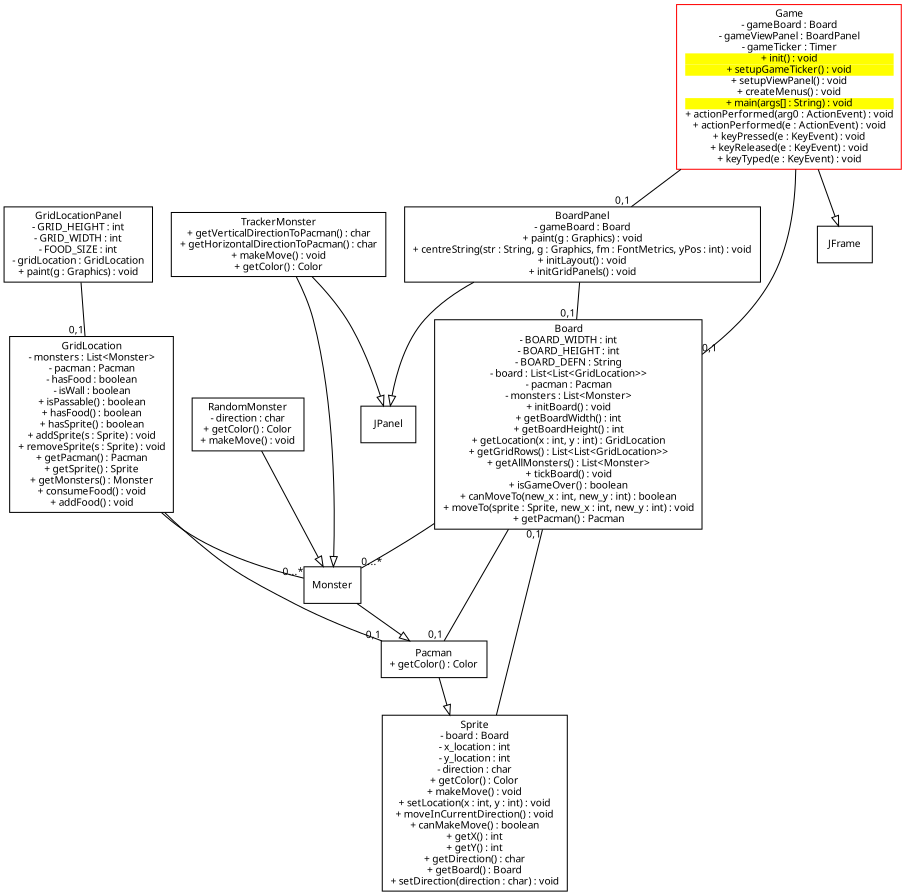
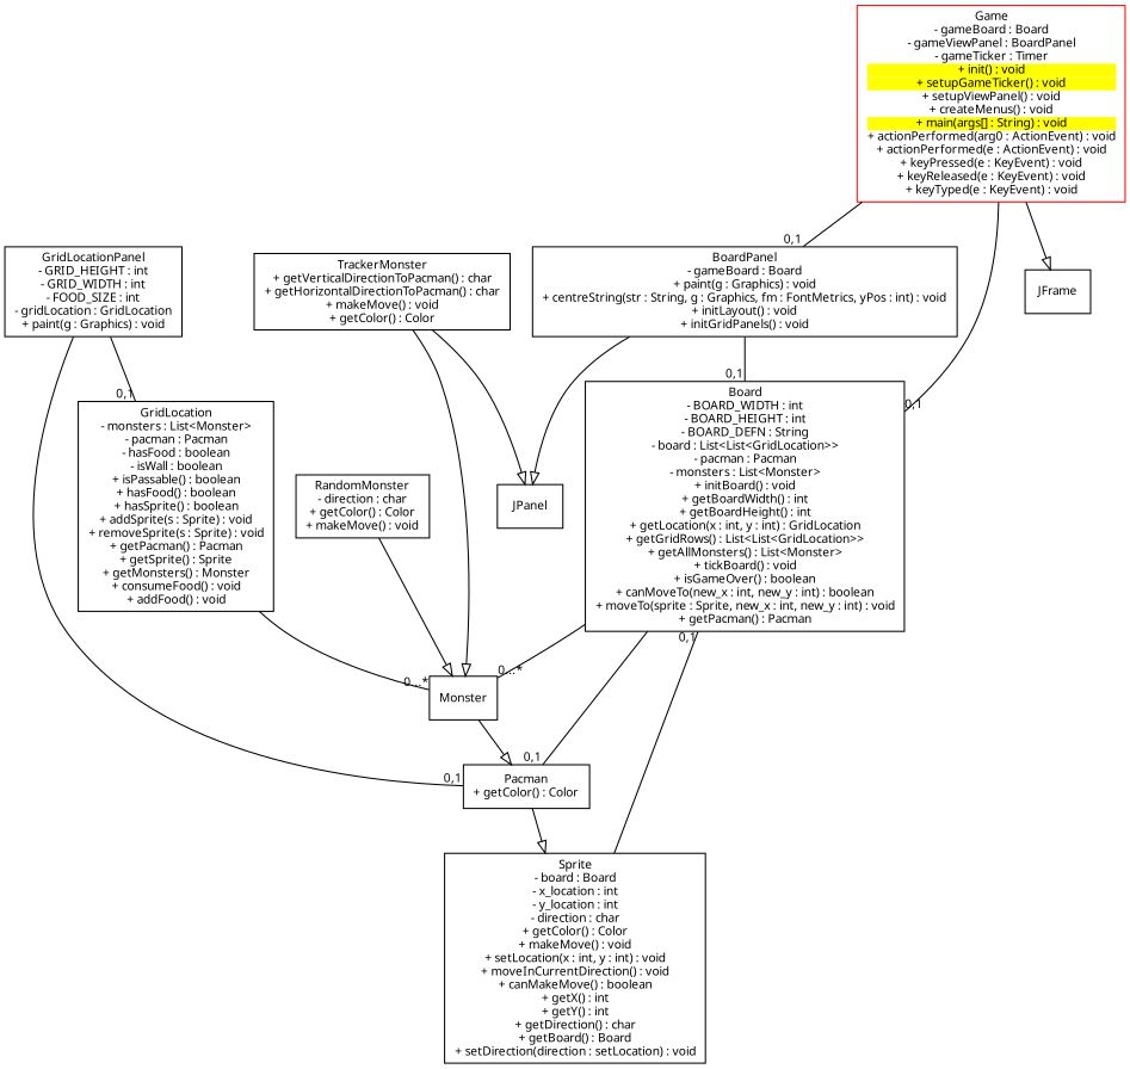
  digraph {
    fontname="Noto Sans"
    fontsize=10
    node [fontname="Noto Sans" fontsize=10 shape=record]
    edge [arrowhead=none fontname="Noto Sans" fontsize=10]
    n1 [label=<<table border="0" cellborder="0" cellpadding="0" cellspacing="0"><tr><td>Board</td></tr><tr><td></td></tr><tr><td>- BOARD_WIDTH : int</td></tr><tr><td>- BOARD_HEIGHT : int</td></tr><tr><td>- BOARD_DEFN : String</td></tr><tr><td>- board : List&lt;List&lt;GridLocation&gt;&gt;</td></tr><tr><td>- pacman : Pacman</td></tr><tr><td>- monsters : List&lt;Monster&gt;</td></tr><tr><td></td></tr><tr><td>+ initBoard() : void</td></tr><tr><td>+ getBoardWidth() : int</td></tr><tr><td>+ getBoardHeight() : int</td></tr><tr><td>+ getLocation(x : int, y : int) : GridLocation</td></tr><tr><td>+ getGridRows() : List&lt;List&lt;GridLocation&gt;&gt;</td></tr><tr><td>+ getAllMonsters() : List&lt;Monster&gt;</td></tr><tr><td>+ tickBoard() : void</td></tr><tr><td>+ isGameOver() : boolean</td></tr><tr><td>+ canMoveTo(new_x : int, new_y : int) : boolean</td></tr><tr><td>+ moveTo(sprite : Sprite, new_x : int, new_y : int) : void</td></tr><tr><td>+ getPacman() : Pacman</td></tr></table>>]
    n2 [label=<<table border="0" cellborder="0" cellpadding="0" cellspacing="0"><tr><td>Pacman</td></tr><tr><td></td></tr><tr><td></td></tr><tr><td>+ getColor() : Color</td></tr></table>>]
    n3 [label=<<table border="0" cellborder="0" cellpadding="0" cellspacing="0"><tr><td>Monster</td></tr><tr><td></td></tr><tr><td></td></tr></table>> lable="{Monster}"]
-   n4 [label=<<table border="0" cellborder="0" cellpadding="0" cellspacing="0"><tr><td>Sprite</td></tr><tr><td></td></tr><tr><td>- board : Board</td></tr><tr><td>- x_location : int</td></tr><tr><td>- y_location : int</td></tr><tr><td>- direction : char</td></tr><tr><td></td></tr><tr><td>+ getColor() : Color</td></tr><tr><td>+ makeMove() : void</td></tr><tr><td>+ setLocation(x : int, y : int) : void</td></tr><tr><td>+ moveInCurrentDirection() : void</td></tr><tr><td>+ canMakeMove() : boolean</td></tr><tr><td>+ getX() : int</td></tr><tr><td>+ getY() : int</td></tr><tr><td>+ getDirection() : char</td></tr><tr><td>+ getBoard() : Board</td></tr><tr><td>+ setDirection(direction : char) : void</td></tr></table>> lable="{Sprite}"]
+   n4 [label=<<table border="0" cellborder="0" cellpadding="0" cellspacing="0"><tr><td>Sprite</td></tr><tr><td></td></tr><tr><td>- board : Board</td></tr><tr><td>- x_location : int</td></tr><tr><td>- y_location : int</td></tr><tr><td>- direction : char</td></tr><tr><td></td></tr><tr><td>+ getColor() : Color</td></tr><tr><td>+ makeMove() : void</td></tr><tr><td>+ setLocation(x : int, y : int) : void</td></tr><tr><td>+ moveInCurrentDirection() : void</td></tr><tr><td>+ canMakeMove() : boolean</td></tr><tr><td>+ getX() : int</td></tr><tr><td>+ getY() : int</td></tr><tr><td>+ getDirection() : char</td></tr><tr><td>+ getBoard() : Board</td></tr><tr><td>+ setDirection(direction : setLocation) : void</td></tr></table>> lable="{Sprite}"]
    n5 [label=<<table border="0" cellborder="0" cellpadding="0" cellspacing="0"><tr><td>GridLocation</td></tr><tr><td></td></tr><tr><td>- monsters : List&lt;Monster&gt;</td></tr><tr><td>- pacman : Pacman</td></tr><tr><td>- hasFood : boolean</td></tr><tr><td>- isWall : boolean</td></tr><tr><td></td></tr><tr><td>+ isPassable() : boolean</td></tr><tr><td>+ hasFood() : boolean</td></tr><tr><td>+ hasSprite() : boolean</td></tr><tr><td>+ addSprite(s : Sprite) : void</td></tr><tr><td>+ removeSprite(s : Sprite) : void</td></tr><tr><td>+ getPacman() : Pacman</td></tr><tr><td>+ getSprite() : Sprite</td></tr><tr><td>+ getMonsters() : Monster</td></tr><tr><td>+ consumeFood() : void</td></tr><tr><td>+ addFood() : void</td></tr></table>>]
    n6 [label=<<table border="0" cellborder="0" cellpadding="0" cellspacing="0"><tr><td>RandomMonster</td></tr><tr><td></td></tr><tr><td>- direction : char</td></tr><tr><td></td></tr><tr><td>+ getColor() : Color</td></tr><tr><td>+ makeMove() : void</td></tr></table>>]
    n7 [label=<<table border="0" cellborder="0" cellpadding="0" cellspacing="0"><tr><td>TrackerMonster</td></tr><tr><td></td></tr><tr><td></td></tr><tr><td>+ getVerticalDirectionToPacman() : char</td></tr><tr><td>+ getHorizontalDirectionToPacman() : char</td></tr><tr><td>+ makeMove() : void</td></tr><tr><td>+ getColor() : Color</td></tr></table>>]
    JPanel [lable="{JPanel}"]
    n9 [label=<<table border="0" cellborder="0" cellpadding="0" cellspacing="0"><tr><td>BoardPanel</td></tr><tr><td></td></tr><tr><td>- gameBoard : Board</td></tr><tr><td></td></tr><tr><td>+ paint(g : Graphics) : void</td></tr><tr><td>+ centreString(str : String, g : Graphics, fm : FontMetrics, yPos : int) : void</td></tr><tr><td>+ initLayout() : void</td></tr><tr><td>+ initGridPanels() : void</td></tr></table>>]
    n10 [color=red label=<<table border="0" cellborder="0" cellpadding="0" cellspacing="0"><tr><td>Game</td></tr><tr><td></td></tr><tr><td>- gameBoard : Board</td></tr><tr><td>- gameViewPanel : BoardPanel</td></tr><tr><td>- gameTicker : Timer</td></tr><tr><td></td></tr><tr><td bgcolor="yellow">+ init() : void</td></tr><tr><td bgcolor="yellow">+ setupGameTicker() : void</td></tr><tr><td>+ setupViewPanel() : void</td></tr><tr><td>+ createMenus() : void</td></tr><tr><td bgcolor="yellow">+ main(args[] : String) : void</td></tr><tr><td>+ actionPerformed(arg0 : ActionEvent) : void</td></tr><tr><td>+ actionPerformed(e : ActionEvent) : void</td></tr><tr><td>+ keyPressed(e : KeyEvent) : void</td></tr><tr><td>+ keyReleased(e : KeyEvent) : void</td></tr><tr><td>+ keyTyped(e : KeyEvent) : void</td></tr></table>>]
    JFrame [lable="{JFrame}"]
    n12 [label=<<table border="0" cellborder="0" cellpadding="0" cellspacing="0"><tr><td>GridLocationPanel</td></tr><tr><td></td></tr><tr><td>- GRID_HEIGHT : int</td></tr><tr><td>- GRID_WIDTH : int</td></tr><tr><td>- FOOD_SIZE : int</td></tr><tr><td>- gridLocation : GridLocation</td></tr><tr><td></td></tr><tr><td>+ paint(g : Graphics) : void</td></tr></table>>]
    n1 -> n2 [headlabel="0,1"]
    n1 -> n3 [headlabel="0...*"]
    n2 -> n4 [arrowhead=empty]
    n3 -> n2 [arrowhead=empty]
    n4 -> n1 [headlabel="0,1"]
-   n5 -> n2 [headlabel="0,1"]
+   n12 -> n2 [headlabel="0,1"]
    n5 -> n3 [headlabel="0...*"]
    n6 -> n3 [arrowhead=empty]
    n7 -> n3 [arrowhead=empty]
    n7 -> JPanel [arrowhead=empty]
    n9 -> n1 [headlabel="0,1"]
    n9 -> JPanel [arrowhead=empty]
    n10 -> n1 [headlabel="0,1"]
    n10 -> n9 [headlabel="0,1"]
    n10 -> JFrame [arrowhead=empty]
    n12 -> n5 [headlabel="0,1"]
  }
